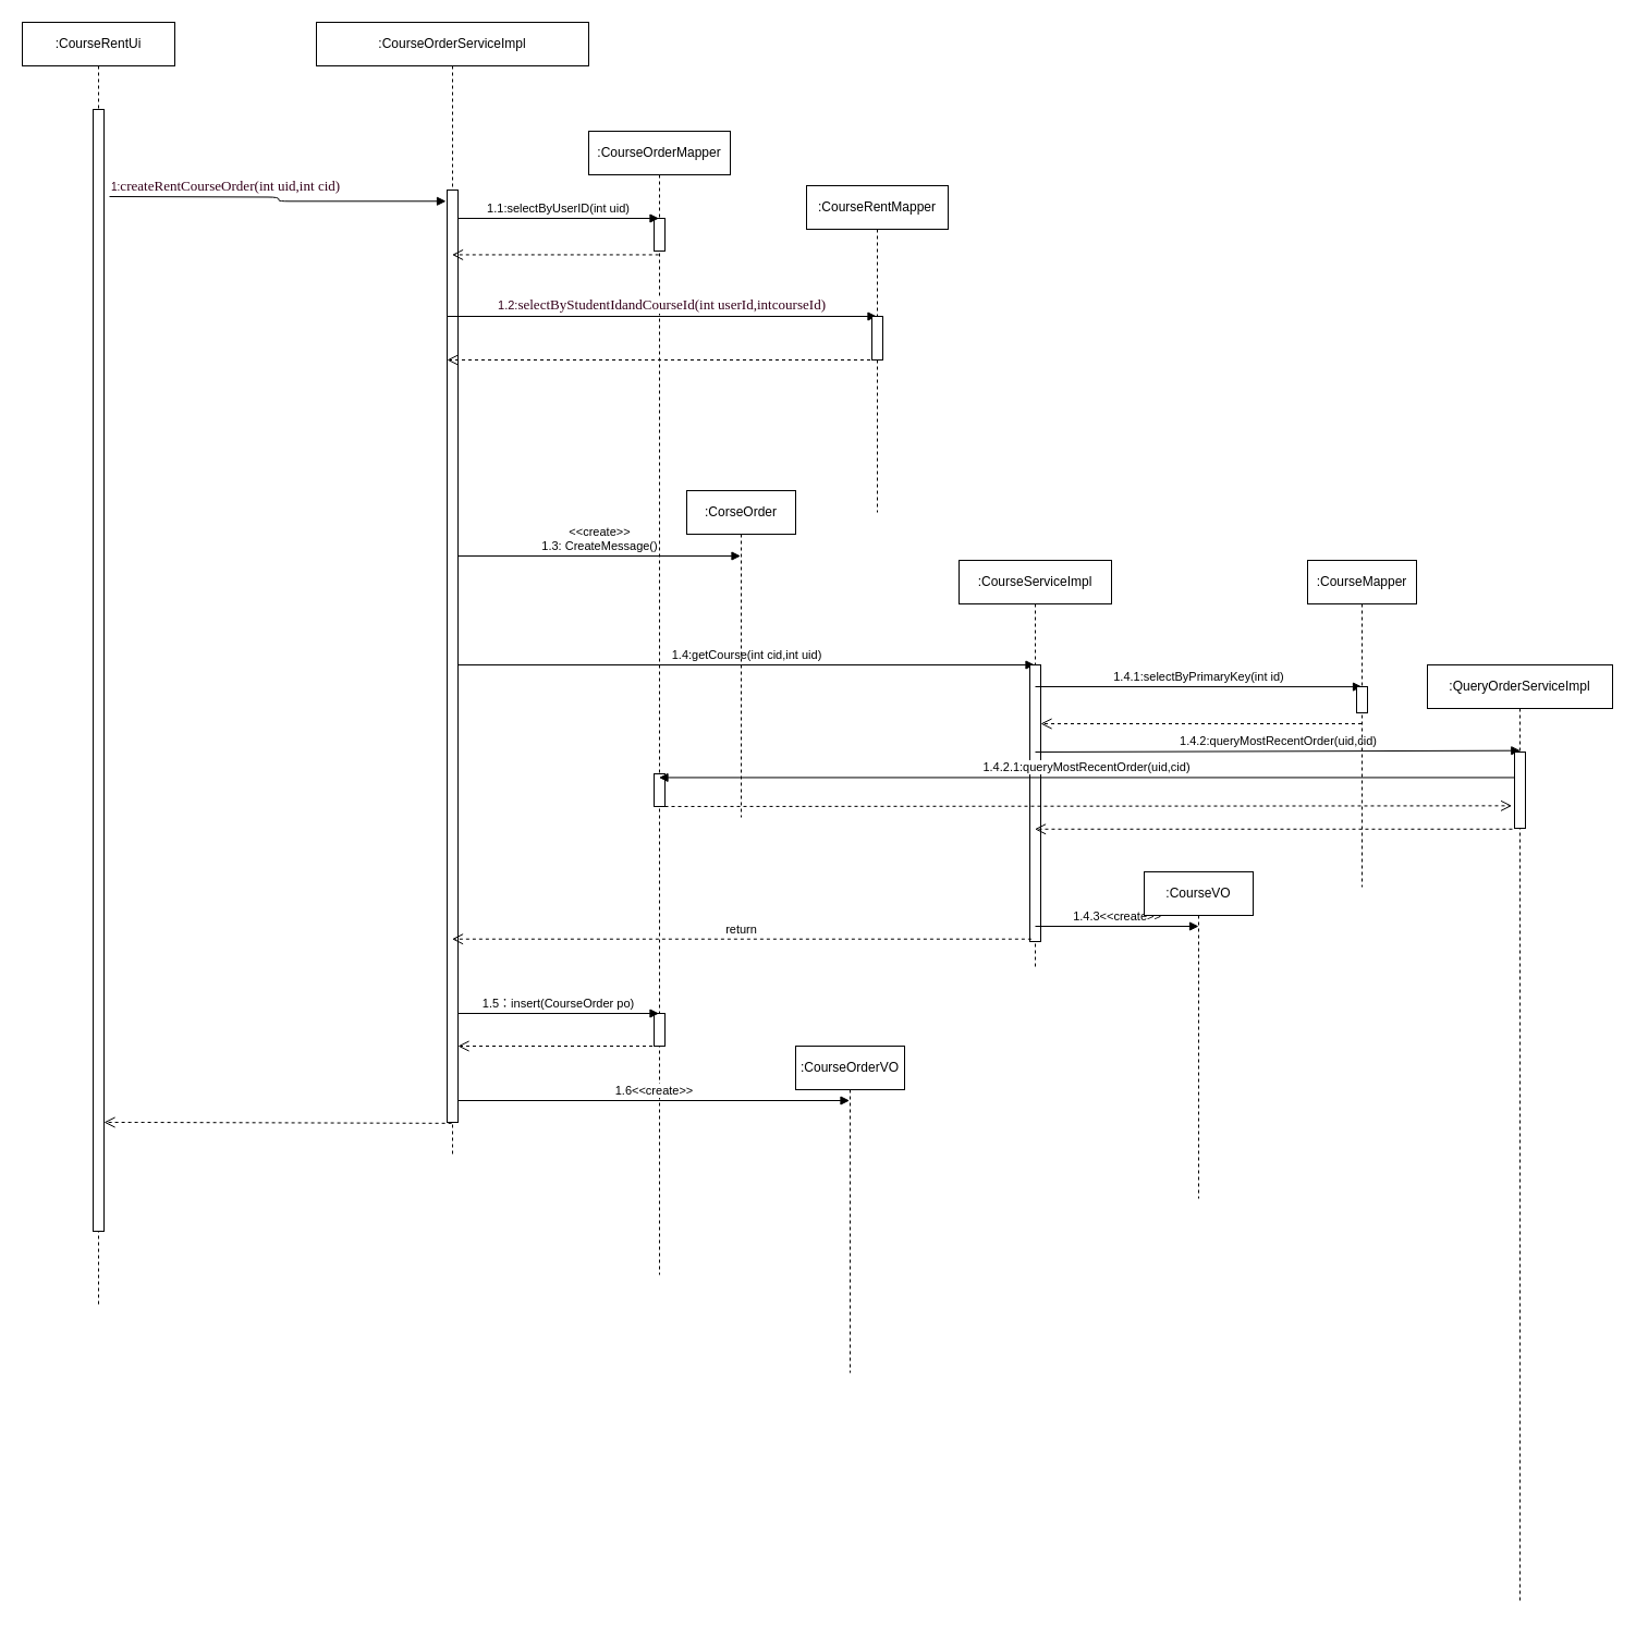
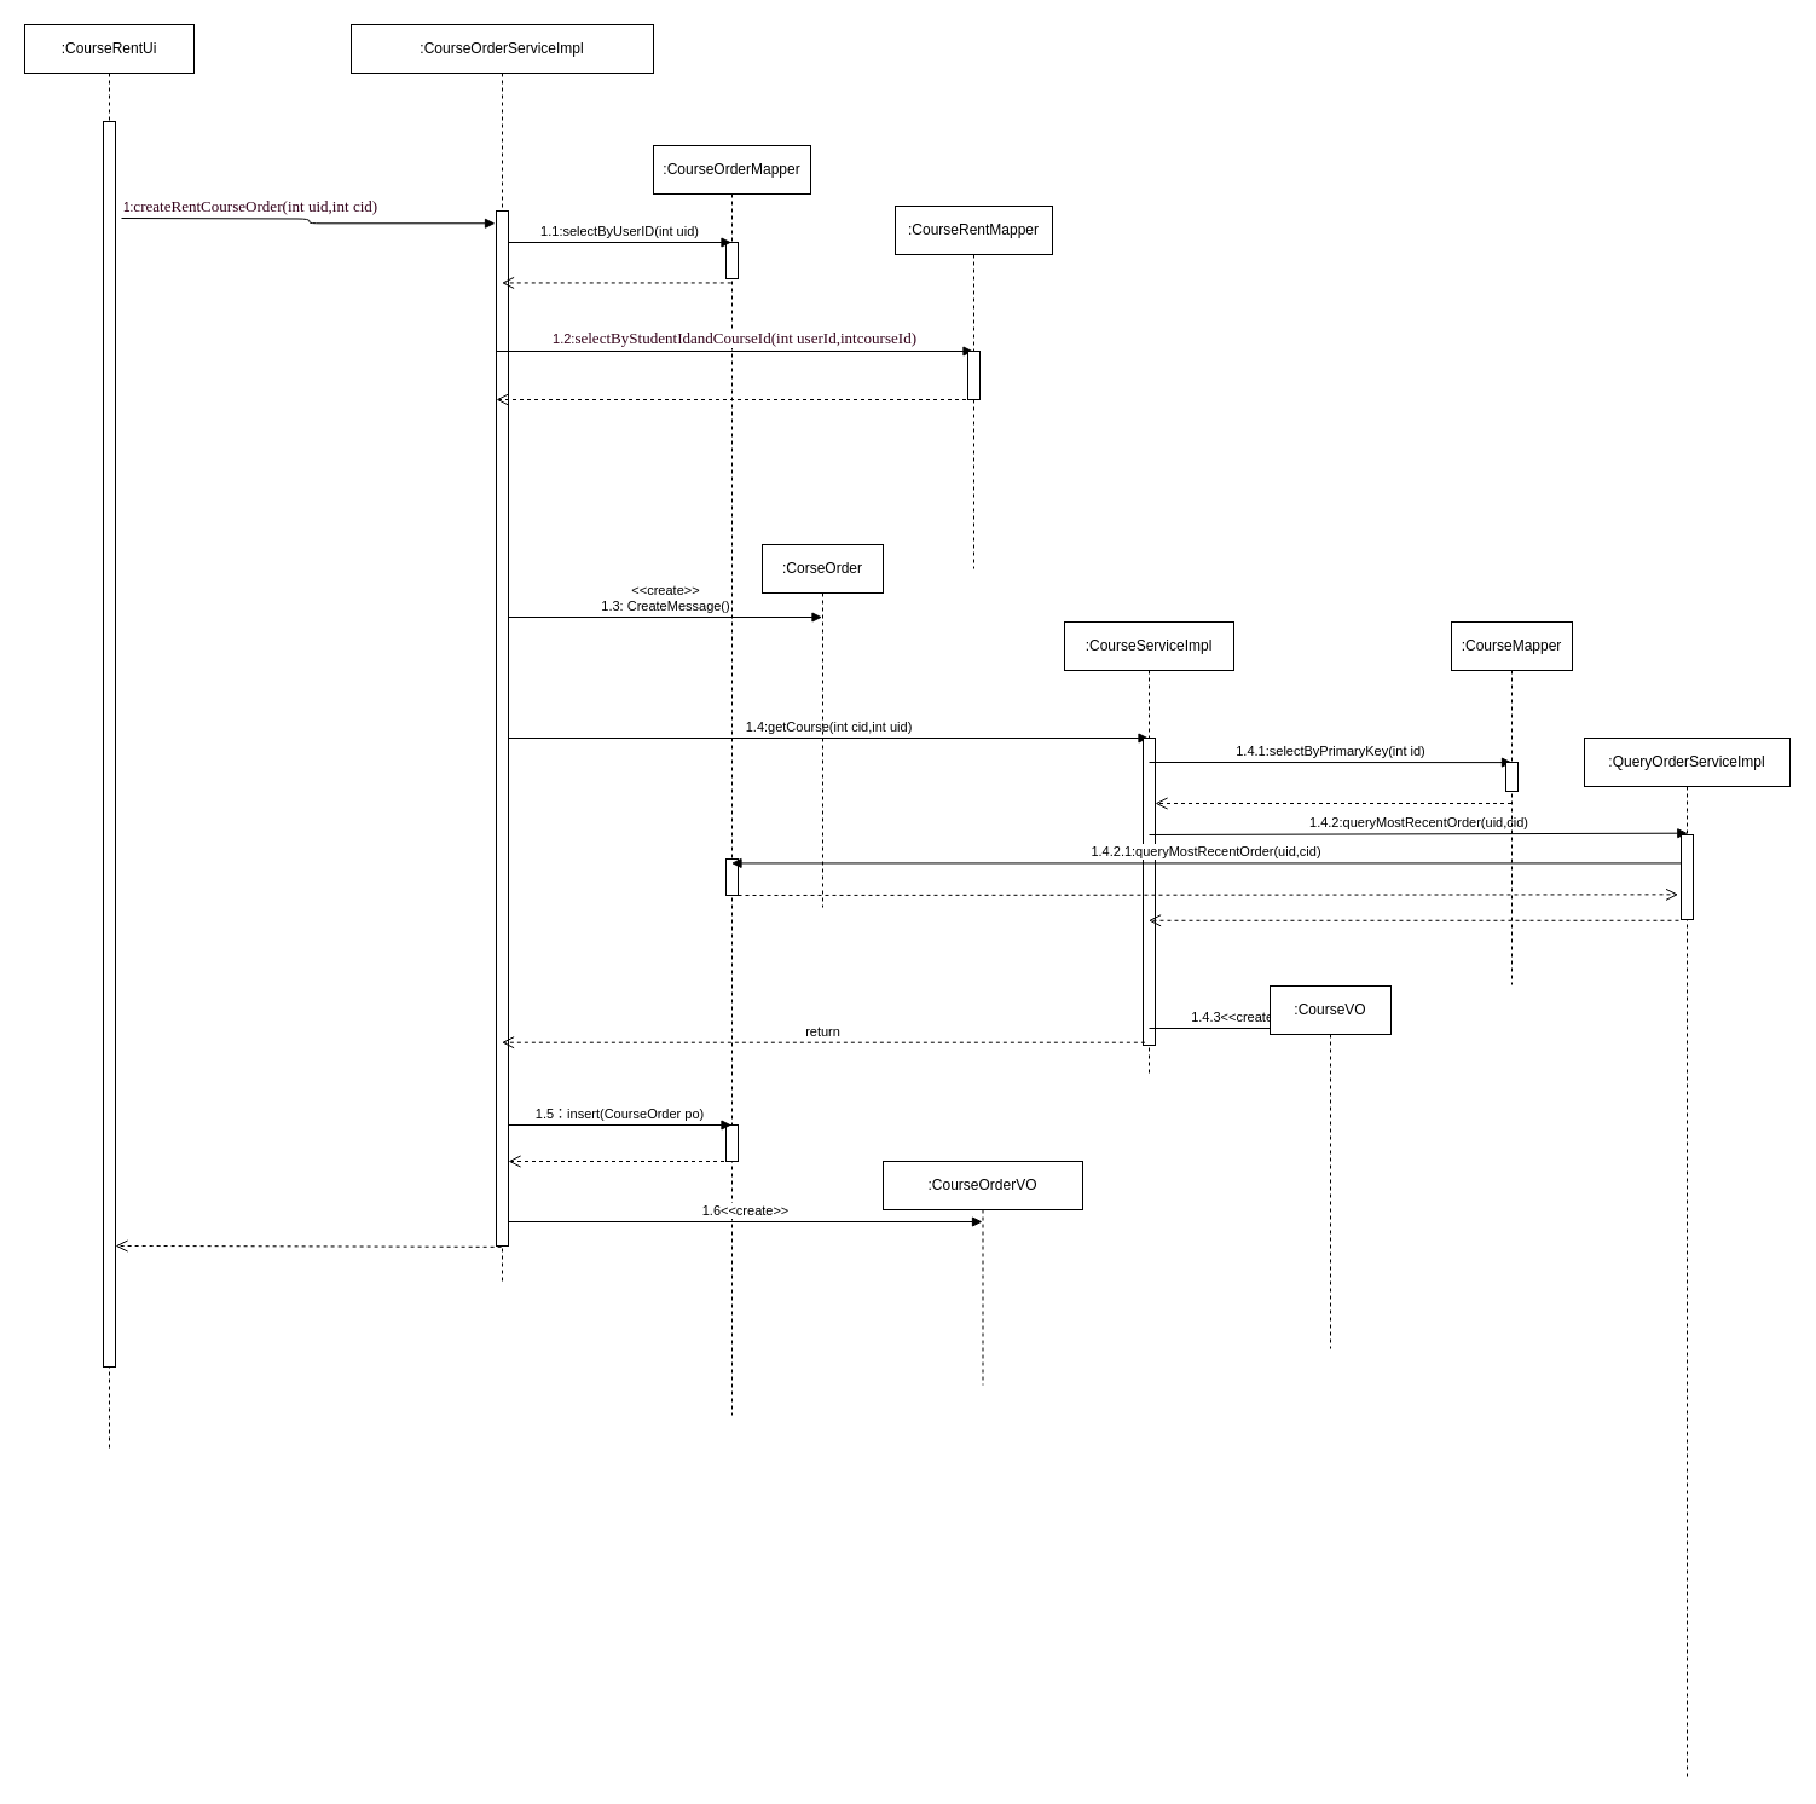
  <mxCell id="0" />
  <mxCell id="1" parent="0" />
  <mxCell id="2" value=":CourseOrderMapper" style="shape=umlLifeline;perimeter=lifelinePerimeter;whiteSpace=wrap;html=1;container=1;collapsible=0;recursiveResize=0;outlineConnect=0;" parent="1" vertex="1"><mxGeometry x="540" y="120" width="130" height="1050" as="geometry" /></mxCell>
  <mxCell id="3" value="" style="html=1;points=[];perimeter=orthogonalPerimeter;" parent="2" vertex="1"><mxGeometry x="60" y="80" width="10" height="30" as="geometry" /></mxCell>
  <mxCell id="4" value="" style="html=1;points=[];perimeter=orthogonalPerimeter;" parent="2" vertex="1"><mxGeometry x="60" y="590" width="10" height="30" as="geometry" /></mxCell>
  <mxCell id="5" value="" style="html=1;points=[];perimeter=orthogonalPerimeter;" parent="2" vertex="1"><mxGeometry x="60" y="810" width="10" height="30" as="geometry" /></mxCell>
  <mxCell id="6" value=":CourseRentUi" style="shape=umlLifeline;perimeter=lifelinePerimeter;whiteSpace=wrap;html=1;container=1;collapsible=0;recursiveResize=0;outlineConnect=0;" parent="1" vertex="1"><mxGeometry x="20" y="20" width="140" height="1180" as="geometry" /></mxCell>
  <mxCell id="7" value="" style="html=1;points=[];perimeter=orthogonalPerimeter;" parent="6" vertex="1"><mxGeometry x="65" y="80" width="10" height="1030" as="geometry" /></mxCell>
  <mxCell id="8" value="" style="html=1;verticalAlign=bottom;endArrow=open;dashed=1;endSize=8;exitX=0.412;exitY=1.001;exitDx=0;exitDy=0;exitPerimeter=0;" parent="6" source="10" edge="1"><mxGeometry relative="1" as="geometry"><mxPoint x="155" y="1010" as="sourcePoint" /><mxPoint x="75" y="1010" as="targetPoint" /><Array as="points"><mxPoint x="105" y="1010" /></Array></mxGeometry></mxCell>
  <mxCell id="9" value=":CourseOrderServiceImpl" style="shape=umlLifeline;perimeter=lifelinePerimeter;whiteSpace=wrap;html=1;container=1;collapsible=0;recursiveResize=0;outlineConnect=0;" parent="1" vertex="1"><mxGeometry x="290" y="20" width="250" height="1040" as="geometry" /></mxCell>
  <mxCell id="10" value="" style="html=1;points=[];perimeter=orthogonalPerimeter;" parent="9" vertex="1"><mxGeometry x="120" y="154" width="10" height="856" as="geometry" /></mxCell>
  <mxCell id="11" value="1.1:selectByUserID(int uid)" style="html=1;verticalAlign=bottom;endArrow=block;" parent="9" target="2" edge="1"><mxGeometry width="80" relative="1" as="geometry"><mxPoint x="130" y="180" as="sourcePoint" /><mxPoint x="170" y="180" as="targetPoint" /></mxGeometry></mxCell>
  <mxCell id="12" value="&lt;font color=&quot;#33001a&quot;&gt;1.2:&lt;span style=&quot;font-family: &amp;#34;consolas&amp;#34; ; font-size: 9.8pt&quot;&gt;selectByStudentIdandCourseId(int userId&lt;/span&gt;&lt;span style=&quot;font-family: &amp;#34;consolas&amp;#34; ; font-size: 9.8pt&quot;&gt;,int&lt;/span&gt;&lt;span style=&quot;font-family: &amp;#34;consolas&amp;#34; ; font-size: 9.8pt&quot;&gt;courseId)&lt;/span&gt;&lt;/font&gt;" style="html=1;verticalAlign=bottom;endArrow=block;" parent="9" target="22" edge="1"><mxGeometry width="80" relative="1" as="geometry"><mxPoint x="120" y="270" as="sourcePoint" /><mxPoint x="180" y="270" as="targetPoint" /></mxGeometry></mxCell>
  <mxCell id="13" value="" style="html=1;verticalAlign=bottom;endArrow=open;dashed=1;endSize=8;" parent="9" source="22" edge="1"><mxGeometry relative="1" as="geometry"><mxPoint x="180" y="310" as="sourcePoint" /><mxPoint x="120" y="310" as="targetPoint" /></mxGeometry></mxCell>
  <mxCell id="14" value="&amp;lt;&amp;lt;create&amp;gt;&amp;gt;&lt;br&gt;1.3: CreateMessage()" style="html=1;verticalAlign=bottom;endArrow=block;" parent="9" target="24" edge="1"><mxGeometry width="80" relative="1" as="geometry"><mxPoint x="130" y="490" as="sourcePoint" /><mxPoint x="210" y="490" as="targetPoint" /></mxGeometry></mxCell>
  <mxCell id="15" value="1.4:getCourse(int cid,int uid)" style="html=1;verticalAlign=bottom;endArrow=block;" parent="9" target="26" edge="1"><mxGeometry width="80" relative="1" as="geometry"><mxPoint x="130" y="590" as="sourcePoint" /><mxPoint x="210" y="590" as="targetPoint" /></mxGeometry></mxCell>
  <mxCell id="16" value="1.5：insert(CourseOrder po)" style="html=1;verticalAlign=bottom;endArrow=block;" parent="9" target="2" edge="1"><mxGeometry width="80" relative="1" as="geometry"><mxPoint x="130" y="910" as="sourcePoint" /><mxPoint x="210" y="910" as="targetPoint" /></mxGeometry></mxCell>
  <mxCell id="17" value="" style="html=1;verticalAlign=bottom;endArrow=open;dashed=1;endSize=8;" parent="9" source="2" edge="1"><mxGeometry relative="1" as="geometry"><mxPoint x="210" y="940" as="sourcePoint" /><mxPoint x="130" y="940" as="targetPoint" /></mxGeometry></mxCell>
  <mxCell id="18" value="1.6&amp;lt;&amp;lt;create&amp;gt;&amp;gt;" style="html=1;verticalAlign=bottom;endArrow=block;" parent="9" target="41" edge="1"><mxGeometry width="80" relative="1" as="geometry"><mxPoint x="130" y="990" as="sourcePoint" /><mxPoint x="210" y="990" as="targetPoint" /></mxGeometry></mxCell>
  <mxCell id="19" value="Text" style="text;html=1;resizable=0;points=[];autosize=1;align=left;verticalAlign=top;spacingTop=-4;fontColor=#FFFFFF;" parent="1" vertex="1"><mxGeometry x="221" y="200" width="40" height="10" as="geometry" /></mxCell>
  <mxCell id="20" value="" style="endArrow=block;endFill=1;html=1;edgeStyle=orthogonalEdgeStyle;align=left;verticalAlign=top;entryX=-0.099;entryY=0.012;entryDx=0;entryDy=0;entryPerimeter=0;" parent="1" target="10" edge="1"><mxGeometry x="-1" relative="1" as="geometry"><mxPoint x="100" y="180" as="sourcePoint" /><mxPoint x="370" y="110" as="targetPoint" /><Array as="points" /></mxGeometry></mxCell>
  <mxCell id="21" value="&lt;font color=&quot;#33001a&quot;&gt;1:&lt;span style=&quot;font-family: &amp;#34;consolas&amp;#34; ; font-size: 9.8pt&quot;&gt;createRentCourseOrder&lt;/span&gt;&lt;span style=&quot;font-family: &amp;#34;consolas&amp;#34; ; font-size: 9.8pt&quot;&gt;(&lt;/span&gt;&lt;span style=&quot;font-family: &amp;#34;consolas&amp;#34; ; font-size: 9.8pt&quot;&gt;int uid,int cid&lt;/span&gt;&lt;span style=&quot;font-family: &amp;#34;consolas&amp;#34; ; font-size: 9.8pt&quot;&gt;)&lt;/span&gt;&lt;/font&gt;" style="resizable=0;html=1;align=left;verticalAlign=bottom;labelBackgroundColor=#ffffff;fontSize=10;fontColor=#FFFFFF;" parent="20" connectable="0" vertex="1"><mxGeometry x="-1" relative="1" as="geometry" /></mxCell>
  <mxCell id="22" value=":CourseRentMapper" style="shape=umlLifeline;perimeter=lifelinePerimeter;whiteSpace=wrap;html=1;container=1;collapsible=0;recursiveResize=0;outlineConnect=0;" parent="1" vertex="1"><mxGeometry x="740" y="170" width="130" height="300" as="geometry" /></mxCell>
  <mxCell id="23" value="" style="html=1;points=[];perimeter=orthogonalPerimeter;" parent="22" vertex="1"><mxGeometry x="60" y="120" width="10" height="40" as="geometry" /></mxCell>
  <mxCell id="24" value=":CorseOrder" style="shape=umlLifeline;perimeter=lifelinePerimeter;whiteSpace=wrap;html=1;container=1;collapsible=0;recursiveResize=0;outlineConnect=0;" parent="1" vertex="1"><mxGeometry x="630" y="450" width="100" height="300" as="geometry" /></mxCell>
  <mxCell id="25" value="" style="html=1;verticalAlign=bottom;endArrow=open;dashed=1;endSize=8;exitX=0.425;exitY=1.115;exitDx=0;exitDy=0;exitPerimeter=0;" parent="1" source="3" target="9" edge="1"><mxGeometry relative="1" as="geometry"><mxPoint x="460" y="230" as="sourcePoint" /><mxPoint x="380" y="230" as="targetPoint" /></mxGeometry></mxCell>
  <mxCell id="26" value=":CourseServiceImpl" style="shape=umlLifeline;perimeter=lifelinePerimeter;whiteSpace=wrap;html=1;container=1;collapsible=0;recursiveResize=0;outlineConnect=0;" parent="1" vertex="1"><mxGeometry x="880" y="514" width="140" height="376" as="geometry" /></mxCell>
  <mxCell id="27" value="" style="html=1;points=[];perimeter=orthogonalPerimeter;" parent="26" vertex="1"><mxGeometry x="65" y="96" width="10" height="254" as="geometry" /></mxCell>
  <mxCell id="28" value="1.4.1:selectByPrimaryKey(int id)" style="html=1;verticalAlign=bottom;endArrow=block;entryX=0.5;entryY=0.387;entryDx=0;entryDy=0;entryPerimeter=0;" parent="26" target="31" edge="1"><mxGeometry width="80" relative="1" as="geometry"><mxPoint x="70" y="116" as="sourcePoint" /><mxPoint x="150" y="116" as="targetPoint" /></mxGeometry></mxCell>
  <mxCell id="29" value="1.4.2:queryMostRecentOrder(uid,cid)" style="html=1;verticalAlign=bottom;endArrow=block;entryX=0.529;entryY=-0.019;entryDx=0;entryDy=0;entryPerimeter=0;" parent="26" target="34" edge="1"><mxGeometry width="80" relative="1" as="geometry"><mxPoint x="70" y="176" as="sourcePoint" /><mxPoint x="150" y="176" as="targetPoint" /></mxGeometry></mxCell>
  <mxCell id="30" value="1.4.3&amp;lt;&amp;lt;create&amp;gt;&amp;gt;" style="html=1;verticalAlign=bottom;endArrow=block;" parent="26" edge="1"><mxGeometry width="80" relative="1" as="geometry"><mxPoint x="70" y="336" as="sourcePoint" /><mxPoint x="220" y="336" as="targetPoint" /></mxGeometry></mxCell>
  <mxCell id="31" value=":CourseMapper" style="shape=umlLifeline;perimeter=lifelinePerimeter;whiteSpace=wrap;html=1;container=1;collapsible=0;recursiveResize=0;outlineConnect=0;" parent="1" vertex="1"><mxGeometry x="1200" y="514" width="100" height="300" as="geometry" /></mxCell>
  <mxCell id="32" value="" style="html=1;points=[];perimeter=orthogonalPerimeter;" parent="31" vertex="1"><mxGeometry x="45" y="116" width="10" height="24" as="geometry" /></mxCell>
  <mxCell id="33" value=":QueryOrderServiceImpl" style="shape=umlLifeline;perimeter=lifelinePerimeter;whiteSpace=wrap;html=1;container=1;collapsible=0;recursiveResize=0;outlineConnect=0;" parent="1" vertex="1"><mxGeometry x="1310" y="610" width="170" height="860" as="geometry" /></mxCell>
  <mxCell id="34" value="" style="html=1;points=[];perimeter=orthogonalPerimeter;" parent="33" vertex="1"><mxGeometry x="80" y="80" width="10" height="70" as="geometry" /></mxCell>
  <mxCell id="35" value="1.4.2.1:queryMostRecentOrder(uid,cid)" style="html=1;verticalAlign=bottom;endArrow=block;exitX=0.049;exitY=0.335;exitDx=0;exitDy=0;exitPerimeter=0;" parent="1" source="34" target="2" edge="1"><mxGeometry width="80" relative="1" as="geometry"><mxPoint x="1320" y="730" as="sourcePoint" /><mxPoint x="560" y="725" as="targetPoint" /></mxGeometry></mxCell>
  <mxCell id="36" value="" style="html=1;verticalAlign=bottom;endArrow=open;dashed=1;endSize=8;entryX=-0.239;entryY=0.705;entryDx=0;entryDy=0;entryPerimeter=0;" parent="1" target="34" edge="1"><mxGeometry relative="1" as="geometry"><mxPoint x="610" y="740" as="sourcePoint" /><mxPoint x="1200" y="760" as="targetPoint" /></mxGeometry></mxCell>
  <mxCell id="37" value="" style="html=1;verticalAlign=bottom;endArrow=open;dashed=1;endSize=8;exitX=-0.202;exitY=1.011;exitDx=0;exitDy=0;exitPerimeter=0;" parent="1" source="34" target="26" edge="1"><mxGeometry relative="1" as="geometry"><mxPoint x="1050" y="770" as="sourcePoint" /><mxPoint x="970" y="770" as="targetPoint" /></mxGeometry></mxCell>
- <mxCell id="38" value=":CourseVO" style="shape=umlLifeline;perimeter=lifelinePerimeter;whiteSpace=wrap;html=1;container=1;collapsible=0;recursiveResize=0;outlineConnect=0;" parent="1" vertex="1"><mxGeometry x="1050" y="800" width="100" height="300" as="geometry" /></mxCell>
+ <mxCell id="38" value=":CourseVO" style="shape=umlLifeline;perimeter=lifelinePerimeter;whiteSpace=wrap;html=1;container=1;collapsible=0;recursiveResize=0;outlineConnect=0;" parent="1" vertex="1"><mxGeometry x="1050" y="815" width="100" height="300" as="geometry" /></mxCell>
  <mxCell id="39" value="" style="html=1;verticalAlign=bottom;endArrow=open;dashed=1;endSize=8;" parent="1" source="31" target="27" edge="1"><mxGeometry relative="1" as="geometry"><mxPoint x="1030" y="650" as="sourcePoint" /><mxPoint x="950" y="650" as="targetPoint" /></mxGeometry></mxCell>
  <mxCell id="40" value="return" style="html=1;verticalAlign=bottom;endArrow=open;dashed=1;endSize=8;exitX=0.138;exitY=0.991;exitDx=0;exitDy=0;exitPerimeter=0;" parent="1" source="27" target="9" edge="1"><mxGeometry relative="1" as="geometry"><mxPoint x="690" y="860" as="sourcePoint" /><mxPoint x="610" y="860" as="targetPoint" /></mxGeometry></mxCell>
- <mxCell id="41" value=":CourseOrderVO" style="shape=umlLifeline;perimeter=lifelinePerimeter;whiteSpace=wrap;html=1;container=1;collapsible=0;recursiveResize=0;outlineConnect=0;" parent="1" vertex="1"><mxGeometry x="730" y="960" width="100" height="300" as="geometry" /></mxCell>
+ <mxCell id="41" value=":CourseOrderVO" style="shape=umlLifeline;perimeter=lifelinePerimeter;whiteSpace=wrap;html=1;container=1;collapsible=0;recursiveResize=0;outlineConnect=0;" parent="1" vertex="1"><mxGeometry x="730" y="960" width="165" height="185" as="geometry" /></mxCell>
